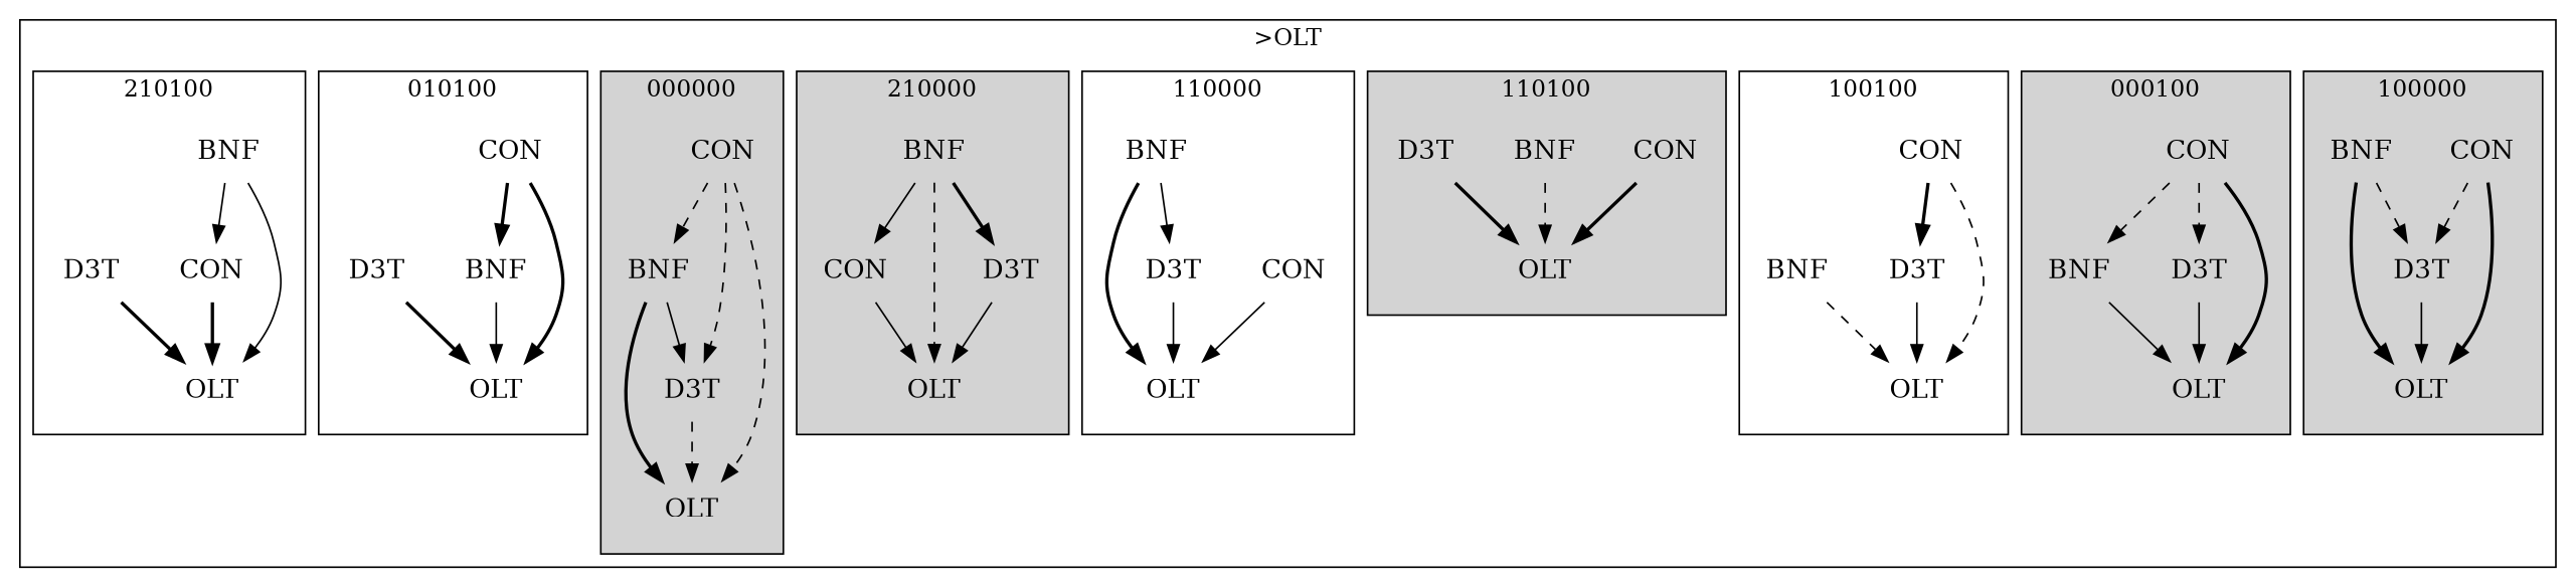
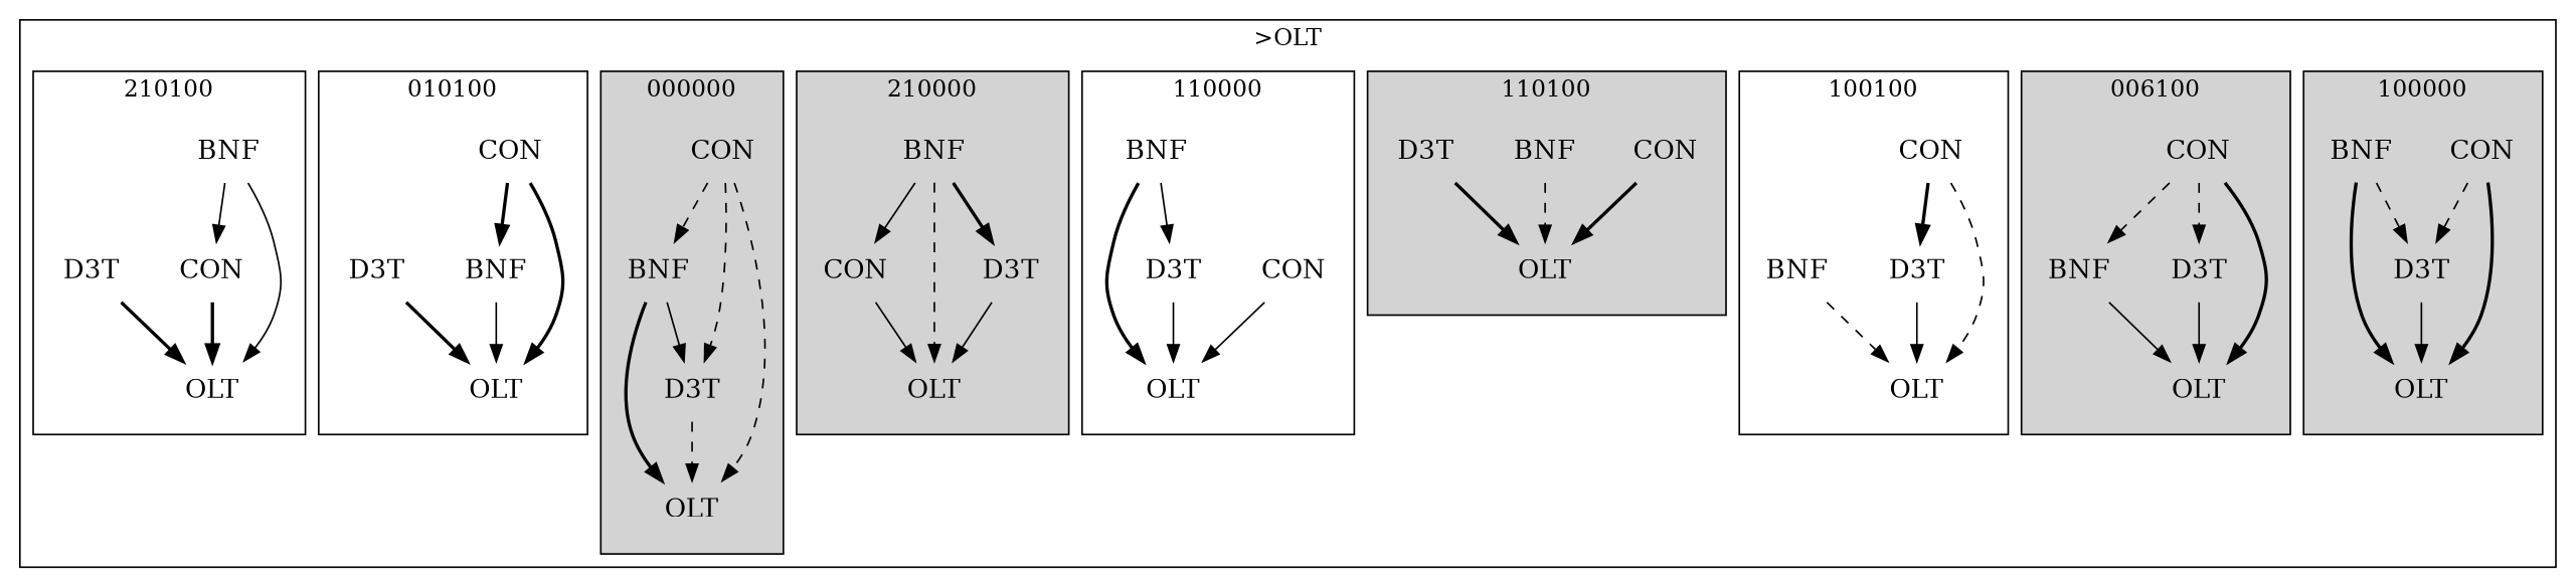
  strict digraph {
    compound=false
    labelloc=t
    node [fontsize=16 shape=plaintext color=deeppink]
    edge [style=bold]
    n1 [label=CON]
    n2 [label=D3T color=teal]
    n3 [label=OLT color=teal]
    n4 [label=BNF]
    n5 [label=CON]
    n6 [label=BNF color=teal]
    n7 [label=D3T]
    n8 [label=OLT]
    n9 [label=CON color=teal]
    n10 [label=D3T color=teal]
    n11 [label=OLT color=teal]
    n12 [label=BNF color=teal]
    n13 [label=CON]
    n14 [label=OLT color=teal]
    n15 [label=BNF]
    n16 [label=D3T]
    n17 [label=CON]
    n18 [label=OLT]
    n19 [label=BNF color=teal]
    n20 [label=D3T]
    n21 [label=CON color=teal]
    n22 [label=OLT]
    n23 [label=BNF]
    n24 [label=D3T]
    n25 [label=CON]
    n26 [label=BNF]
    n27 [label=D3T color=teal]
    n28 [label=OLT color=teal]
    n29 [label=CON color=teal]
    n30 [label=BNF color=teal]
    n31 [label=OLT]
    n32 [label=D3T color=teal]
    n33 [label=CON]
    n34 [label=OLT]
    n35 [label=BNF]
    n36 [label=D3T]
    subgraph cluster_1 {
      label=">OLT"
      subgraph cluster_2 {
        label=100000
        style=filled
        n1
        n2
        n3
        n4
      }
      subgraph cluster_3 {
-       label=000100
+       label=006100
        style=filled
        n5
        n6
        n7
        n8
      }
      subgraph cluster_4 {
        label=100100
        n9
        n10
        n11
        n12
      }
      subgraph cluster_5 {
        label=110100
        style=filled
        n13
        n14
        n15
        n16
      }
      subgraph cluster_6 {
        label=110000
        n17
        n18
        n19
        n20
      }
      subgraph cluster_7 {
        label=210000
        style=filled
        n21
        n22
        n23
        n24
      }
      subgraph cluster_8 {
        label=000000
        style=filled
        n25
        n26
        n27
        n28
      }
      subgraph cluster_9 {
        label=010100
        n29
        n30
        n31
        n32
      }
      subgraph cluster_10 {
        label=210100
        n33
        n34
        n35
        n36
      }
    }
    n1 -> n2 [style=dashed]
    n1 -> n3
    n2 -> n3 [style=solid]
    n4 -> n2 [style=dashed]
    n4 -> n3
    n5 -> n6 [style=dashed]
    n5 -> n7 [style=dashed]
    n5 -> n8
    n6 -> n8 [style=solid]
    n7 -> n8 [style=solid]
    n9 -> n10
    n9 -> n11 [style=dashed]
    n10 -> n11 [style=solid]
    n12 -> n11 [style=dashed]
    n13 -> n14
    n15 -> n14 [style=dashed]
    n16 -> n14
    n17 -> n18 [style=solid]
    n19 -> n18
    n19 -> n20 [style=solid]
    n20 -> n18 [style=solid]
    n21 -> n22 [style=solid]
    n23 -> n21 [style=solid]
    n23 -> n22 [style=dashed]
    n23 -> n24
    n24 -> n22 [style=solid]
    n25 -> n26 [style=dashed]
    n25 -> n27 [style=dashed]
    n25 -> n28 [style=dashed]
    n26 -> n27 [style=solid]
    n26 -> n28
    n27 -> n28 [style=dashed]
    n29 -> n30
    n29 -> n31
    n30 -> n31 [style=solid]
    n32 -> n31
    n33 -> n34
    n35 -> n33 [style=solid]
    n35 -> n34 [style=solid]
    n36 -> n34
  }
